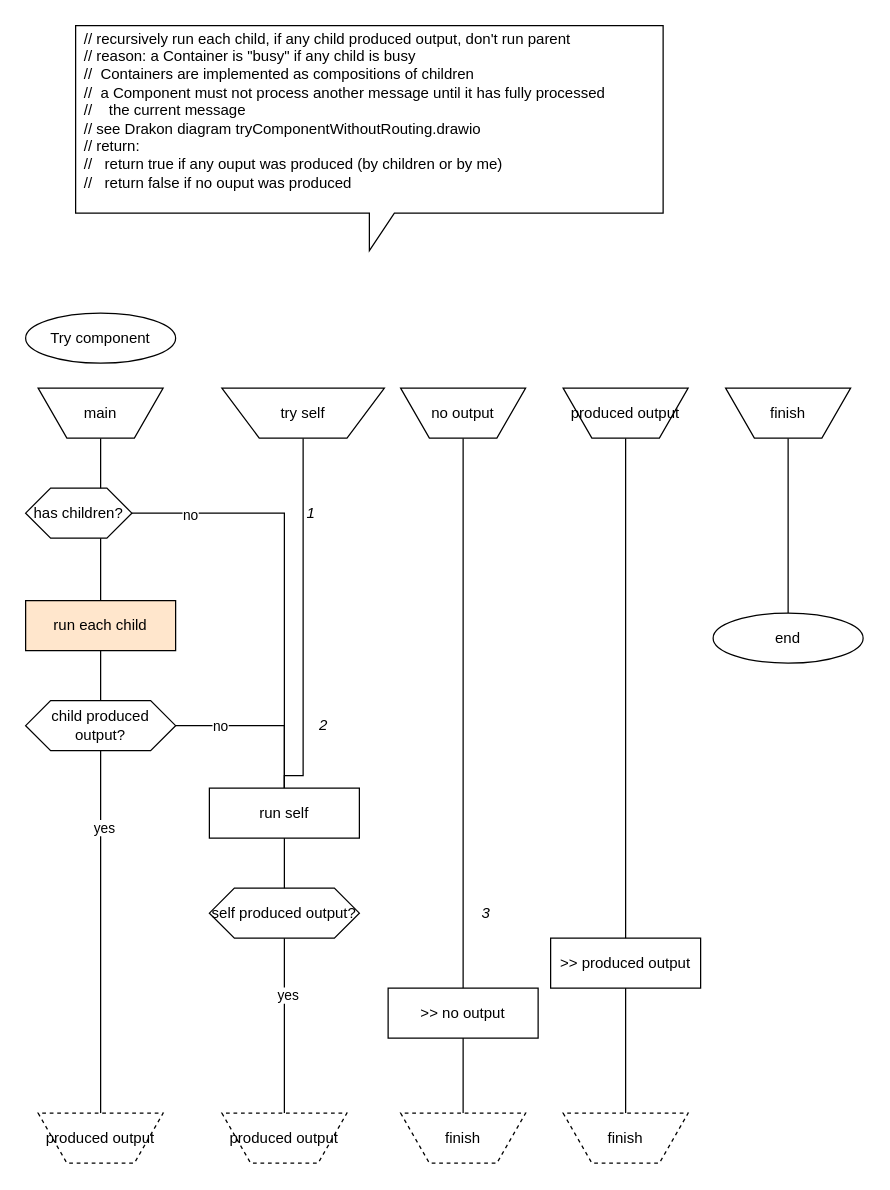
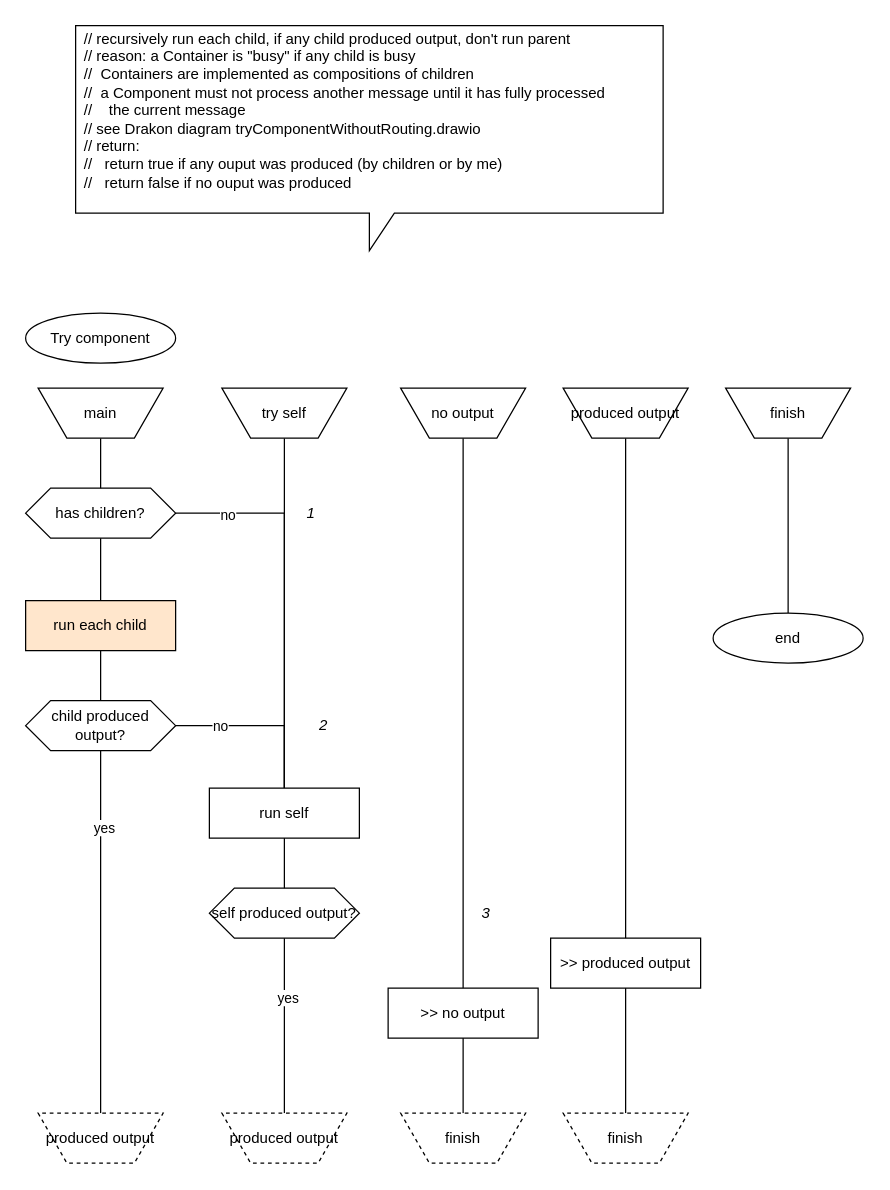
  <mxCell id="0" />
  <mxCell id="1" parent="0" />
  <mxCell id="2" style="edgeStyle=orthogonalEdgeStyle;rounded=0;orthogonalLoop=1;jettySize=auto;html=1;exitX=0.5;exitY=1;exitDx=0;exitDy=0;endArrow=none;endFill=0;startArrow=none;entryX=0.5;entryY=0;entryDx=0;entryDy=0;" parent="1" source="15" target="19" edge="1"><mxGeometry relative="1" as="geometry"><mxPoint x="80" y="830" as="targetPoint" /></mxGeometry></mxCell>
  <mxCell id="3" value="yes" style="edgeLabel;html=1;align=center;verticalAlign=middle;resizable=0;points=[];" parent="2" vertex="1" connectable="0"><mxGeometry x="0.152" y="2" relative="1" as="geometry"><mxPoint as="offset" /></mxGeometry></mxCell>
  <mxCell id="4" value="Try component" style="ellipse;whiteSpace=wrap;html=1;" parent="1" vertex="1"><mxGeometry x="20" y="250" width="120" height="40" as="geometry" /></mxCell>
  <mxCell id="5" style="edgeStyle=orthogonalEdgeStyle;rounded=0;orthogonalLoop=1;jettySize=auto;html=1;exitX=1;exitY=0.5;exitDx=0;exitDy=0;entryX=0.5;entryY=0;entryDx=0;entryDy=0;endArrow=none;endFill=0;" parent="1" source="7" target="29" edge="1"><mxGeometry relative="1" as="geometry" /></mxCell>
  <mxCell id="6" value="no" style="edgeLabel;html=1;align=center;verticalAlign=middle;resizable=0;points=[];" vertex="1" connectable="0" parent="5"><mxGeometry x="-0.733" y="-1" relative="1" as="geometry"><mxPoint as="offset" /></mxGeometry></mxCell>
- <mxCell id="7" value="has children?" style="shape=hexagon;perimeter=hexagonPerimeter2;whiteSpace=wrap;html=1;fixedSize=1;" parent="1" vertex="1"><mxGeometry x="20" y="390" width="85" height="40" as="geometry" /></mxCell>
+ <mxCell id="7" value="has children?" style="shape=hexagon;perimeter=hexagonPerimeter2;whiteSpace=wrap;html=1;fixedSize=1;" parent="1" vertex="1"><mxGeometry x="20" y="390" width="120" height="40" as="geometry" /></mxCell>
  <mxCell id="8" style="edgeStyle=orthogonalEdgeStyle;rounded=0;orthogonalLoop=1;jettySize=auto;html=1;exitX=1;exitY=0.5;exitDx=0;exitDy=0;entryX=0.5;entryY=0;entryDx=0;entryDy=0;endArrow=none;endFill=0;" parent="1" source="10" target="29" edge="1"><mxGeometry relative="1" as="geometry" /></mxCell>
  <mxCell id="9" value="no" style="edgeLabel;html=1;align=center;verticalAlign=middle;resizable=0;points=[];" parent="8" vertex="1" connectable="0"><mxGeometry x="-0.489" relative="1" as="geometry"><mxPoint as="offset" /></mxGeometry></mxCell>
  <mxCell id="10" value="child produced output?" style="shape=hexagon;perimeter=hexagonPerimeter2;whiteSpace=wrap;html=1;fixedSize=1;" parent="1" vertex="1"><mxGeometry x="20" y="560" width="120" height="40" as="geometry" /></mxCell>
  <mxCell id="11" value="run each child" style="rounded=0;whiteSpace=wrap;html=1;fillColor=#ffe6cc;" parent="1" vertex="1"><mxGeometry x="20" y="480" width="120" height="40" as="geometry" /></mxCell>
  <mxCell id="12" style="edgeStyle=orthogonalEdgeStyle;rounded=0;orthogonalLoop=1;jettySize=auto;html=1;exitX=0.5;exitY=1;exitDx=0;exitDy=0;endArrow=none;endFill=0;entryX=0.5;entryY=0;entryDx=0;entryDy=0;" parent="1" source="14" target="21" edge="1"><mxGeometry relative="1" as="geometry"><mxPoint x="369.5" y="320" as="sourcePoint" /><mxPoint x="370" y="830" as="targetPoint" /></mxGeometry></mxCell>
  <mxCell id="13" value="&amp;gt;&amp;gt; no output" style="rounded=0;whiteSpace=wrap;html=1;" parent="1" vertex="1"><mxGeometry x="310" y="790" width="120" height="40" as="geometry" /></mxCell>
  <mxCell id="14" value="no output" style="verticalLabelPosition=middle;verticalAlign=middle;html=1;shape=trapezoid;perimeter=trapezoidPerimeter;whiteSpace=wrap;size=0.23;arcSize=10;flipV=1;labelPosition=center;align=center;" parent="1" vertex="1"><mxGeometry x="320" y="310" width="100" height="40" as="geometry" /></mxCell>
  <mxCell id="15" value="main" style="verticalLabelPosition=middle;verticalAlign=middle;html=1;shape=trapezoid;perimeter=trapezoidPerimeter;whiteSpace=wrap;size=0.23;arcSize=10;flipV=1;labelPosition=center;align=center;" parent="1" vertex="1"><mxGeometry x="30" y="310" width="100" height="40" as="geometry" /></mxCell>
  <mxCell id="16" style="edgeStyle=orthogonalEdgeStyle;rounded=0;orthogonalLoop=1;jettySize=auto;html=1;exitX=0.5;exitY=1;exitDx=0;exitDy=0;endArrow=none;endFill=0;entryX=0.5;entryY=0;entryDx=0;entryDy=0;" parent="1" source="18" target="20" edge="1"><mxGeometry relative="1" as="geometry"><mxPoint x="499.5" y="320" as="sourcePoint" /><mxPoint x="500" y="830" as="targetPoint" /></mxGeometry></mxCell>
  <mxCell id="17" value="&amp;gt;&amp;gt; produced output" style="rounded=0;whiteSpace=wrap;html=1;" parent="1" vertex="1"><mxGeometry x="440" y="750" width="120" height="40" as="geometry" /></mxCell>
  <mxCell id="18" value="produced output" style="verticalLabelPosition=middle;verticalAlign=middle;html=1;shape=trapezoid;perimeter=trapezoidPerimeter;whiteSpace=wrap;size=0.23;arcSize=10;flipV=1;labelPosition=center;align=center;" parent="1" vertex="1"><mxGeometry x="450" y="310" width="100" height="40" as="geometry" /></mxCell>
  <mxCell id="19" value="produced output" style="verticalLabelPosition=middle;verticalAlign=middle;html=1;shape=trapezoid;perimeter=trapezoidPerimeter;whiteSpace=wrap;size=0.23;arcSize=10;flipV=1;labelPosition=center;align=center;dashed=1;" parent="1" vertex="1"><mxGeometry x="30" y="890" width="100" height="40" as="geometry" /></mxCell>
  <mxCell id="20" value="finish" style="verticalLabelPosition=middle;verticalAlign=middle;html=1;shape=trapezoid;perimeter=trapezoidPerimeter;whiteSpace=wrap;size=0.23;arcSize=10;flipV=1;labelPosition=center;align=center;dashed=1;" parent="1" vertex="1"><mxGeometry x="450" y="890" width="100" height="40" as="geometry" /></mxCell>
  <mxCell id="21" value="finish" style="verticalLabelPosition=middle;verticalAlign=middle;html=1;shape=trapezoid;perimeter=trapezoidPerimeter;whiteSpace=wrap;size=0.23;arcSize=10;flipV=1;labelPosition=center;align=center;dashed=1;" parent="1" vertex="1"><mxGeometry x="320" y="890" width="100" height="40" as="geometry" /></mxCell>
  <mxCell id="22" style="edgeStyle=orthogonalEdgeStyle;rounded=0;orthogonalLoop=1;jettySize=auto;html=1;exitX=0.5;exitY=1;exitDx=0;exitDy=0;endArrow=none;endFill=0;entryX=0.5;entryY=0;entryDx=0;entryDy=0;" parent="1" source="23" target="24" edge="1"><mxGeometry relative="1" as="geometry"><mxPoint x="629.5" y="320" as="sourcePoint" /><mxPoint x="630" y="890" as="targetPoint" /></mxGeometry></mxCell>
  <mxCell id="23" value="finish" style="verticalLabelPosition=middle;verticalAlign=middle;html=1;shape=trapezoid;perimeter=trapezoidPerimeter;whiteSpace=wrap;size=0.23;arcSize=10;flipV=1;labelPosition=center;align=center;" parent="1" vertex="1"><mxGeometry x="580" y="310" width="100" height="40" as="geometry" /></mxCell>
  <mxCell id="24" value="end" style="ellipse;whiteSpace=wrap;html=1;" parent="1" vertex="1"><mxGeometry x="570" y="490" width="120" height="40" as="geometry" /></mxCell>
  <mxCell id="25" style="edgeStyle=orthogonalEdgeStyle;rounded=0;orthogonalLoop=1;jettySize=auto;html=1;endArrow=none;endFill=0;entryX=0.5;entryY=0;entryDx=0;entryDy=0;exitX=0.5;exitY=1;exitDx=0;exitDy=0;" parent="1" source="27" target="28" edge="1"><mxGeometry relative="1" as="geometry"><mxPoint x="227" y="430" as="sourcePoint" /><mxPoint x="226.5" y="880" as="targetPoint" /><Array as="points" /></mxGeometry></mxCell>
  <mxCell id="26" value="yes" style="edgeLabel;html=1;align=center;verticalAlign=middle;resizable=0;points=[];" parent="25" vertex="1" connectable="0"><mxGeometry x="0.656" y="2" relative="1" as="geometry"><mxPoint as="offset" /></mxGeometry></mxCell>
- <mxCell id="27" value="try self" style="verticalLabelPosition=middle;verticalAlign=middle;html=1;shape=trapezoid;perimeter=trapezoidPerimeter;whiteSpace=wrap;size=0.23;arcSize=10;flipV=1;labelPosition=center;align=center;" parent="1" vertex="1"><mxGeometry x="177" y="310" width="130" height="40" as="geometry" /></mxCell>
+ <mxCell id="27" value="try self" style="verticalLabelPosition=middle;verticalAlign=middle;html=1;shape=trapezoid;perimeter=trapezoidPerimeter;whiteSpace=wrap;size=0.23;arcSize=10;flipV=1;labelPosition=center;align=center;" parent="1" vertex="1"><mxGeometry x="177" y="310" width="100" height="40" as="geometry" /></mxCell>
  <mxCell id="28" value="produced output" style="verticalLabelPosition=middle;verticalAlign=middle;html=1;shape=trapezoid;perimeter=trapezoidPerimeter;whiteSpace=wrap;size=0.23;arcSize=10;flipV=1;labelPosition=center;align=center;dashed=1;" parent="1" vertex="1"><mxGeometry x="177" y="890" width="100" height="40" as="geometry" /></mxCell>
  <mxCell id="29" value="run self" style="rounded=0;whiteSpace=wrap;html=1;" parent="1" vertex="1"><mxGeometry x="167" y="630" width="120" height="40" as="geometry" /></mxCell>
  <mxCell id="30" value="self produced output?" style="shape=hexagon;perimeter=hexagonPerimeter2;whiteSpace=wrap;html=1;fixedSize=1;" parent="1" vertex="1"><mxGeometry x="167" y="710" width="120" height="40" as="geometry" /></mxCell>
  <mxCell id="31" value="&lt;i&gt;1&lt;/i&gt;" style="text;html=1;strokeColor=none;fillColor=none;align=center;verticalAlign=middle;whiteSpace=wrap;rounded=0;" vertex="1" parent="1"><mxGeometry x="237" y="400" width="23" height="20" as="geometry" /></mxCell>
  <mxCell id="32" value="&lt;i&gt;2&lt;/i&gt;" style="text;html=1;strokeColor=none;fillColor=none;align=center;verticalAlign=middle;whiteSpace=wrap;rounded=0;" vertex="1" parent="1"><mxGeometry x="247" y="570" width="23" height="20" as="geometry" /></mxCell>
  <mxCell id="33" value="&lt;i&gt;3&lt;/i&gt;" style="text;html=1;strokeColor=none;fillColor=none;align=center;verticalAlign=middle;whiteSpace=wrap;rounded=0;" vertex="1" parent="1"><mxGeometry x="377" y="720" width="23" height="20" as="geometry" /></mxCell>
  <mxCell id="34" value="&lt;div&gt;&lt;span&gt;&#09;&lt;/span&gt;// recursively run each child, if any child produced output, don't run parent&lt;/div&gt;&lt;div&gt;&lt;span&gt;&#09;&lt;/span&gt;// reason: a Container is &quot;busy&quot; if any child is busy&lt;/div&gt;&lt;div&gt;&lt;span&gt;&#09;&lt;/span&gt;//&amp;nbsp; Containers are implemented as compositions of children&lt;/div&gt;&lt;div&gt;&lt;span&gt;&#09;&lt;/span&gt;//&amp;nbsp; a Component must not process another message until it has fully processed&lt;/div&gt;&lt;div&gt;&lt;span&gt;&#09;&lt;/span&gt;//&amp;nbsp; &amp;nbsp; the current message&lt;/div&gt;&lt;div&gt;&lt;span&gt;&#09;&lt;/span&gt;// see Drakon diagram tryComponentWithoutRouting.drawio&lt;/div&gt;&lt;div&gt;&lt;span&gt;&#09;&lt;/span&gt;// return:&lt;/div&gt;&lt;div&gt;&lt;span&gt;&#09;&lt;/span&gt;//&amp;nbsp; &amp;nbsp;return true if any ouput was produced (by children or by me)&lt;/div&gt;&lt;div&gt;&lt;span&gt;&#09;&lt;/span&gt;//&amp;nbsp; &amp;nbsp;return false if no ouput was produced&lt;/div&gt;&lt;div&gt;&lt;br&gt;&lt;/div&gt;" style="shape=callout;whiteSpace=wrap;html=1;perimeter=calloutPerimeter;align=left;spacingLeft=5;" vertex="1" parent="1"><mxGeometry x="60" y="20" width="470" height="180" as="geometry" /></mxCell>
